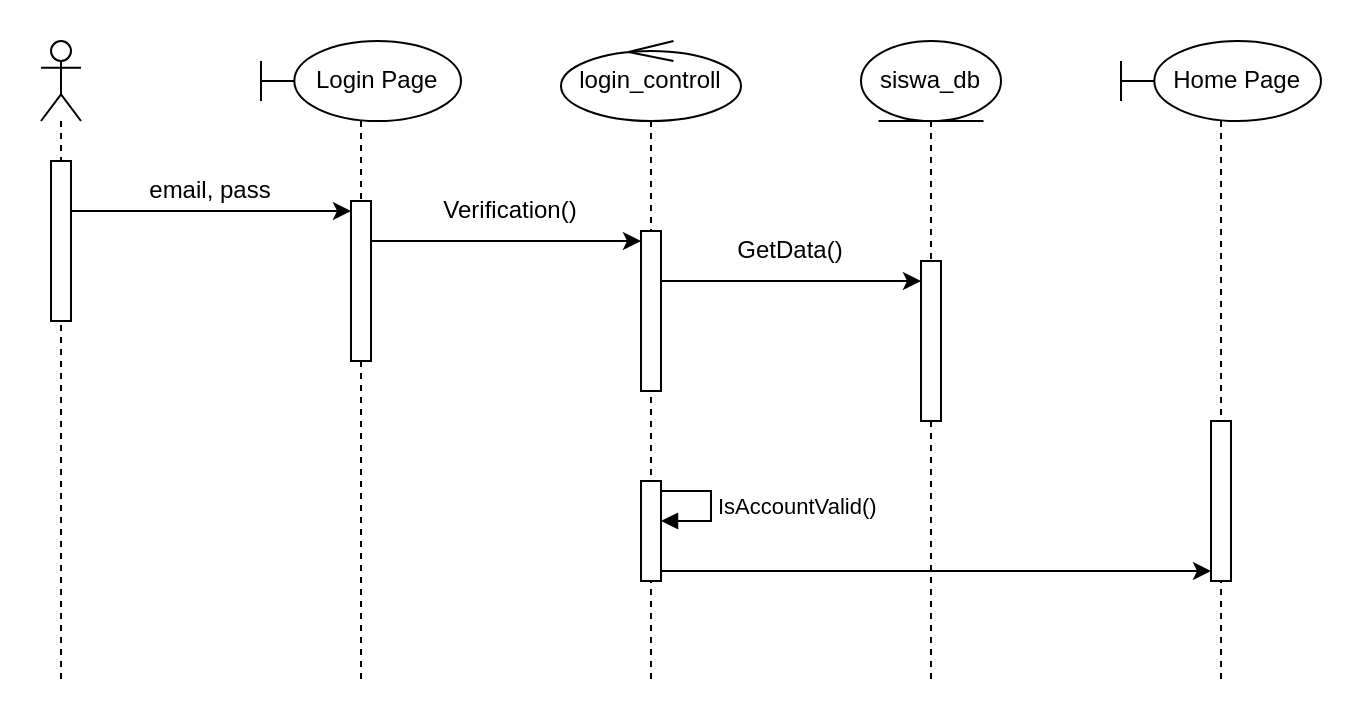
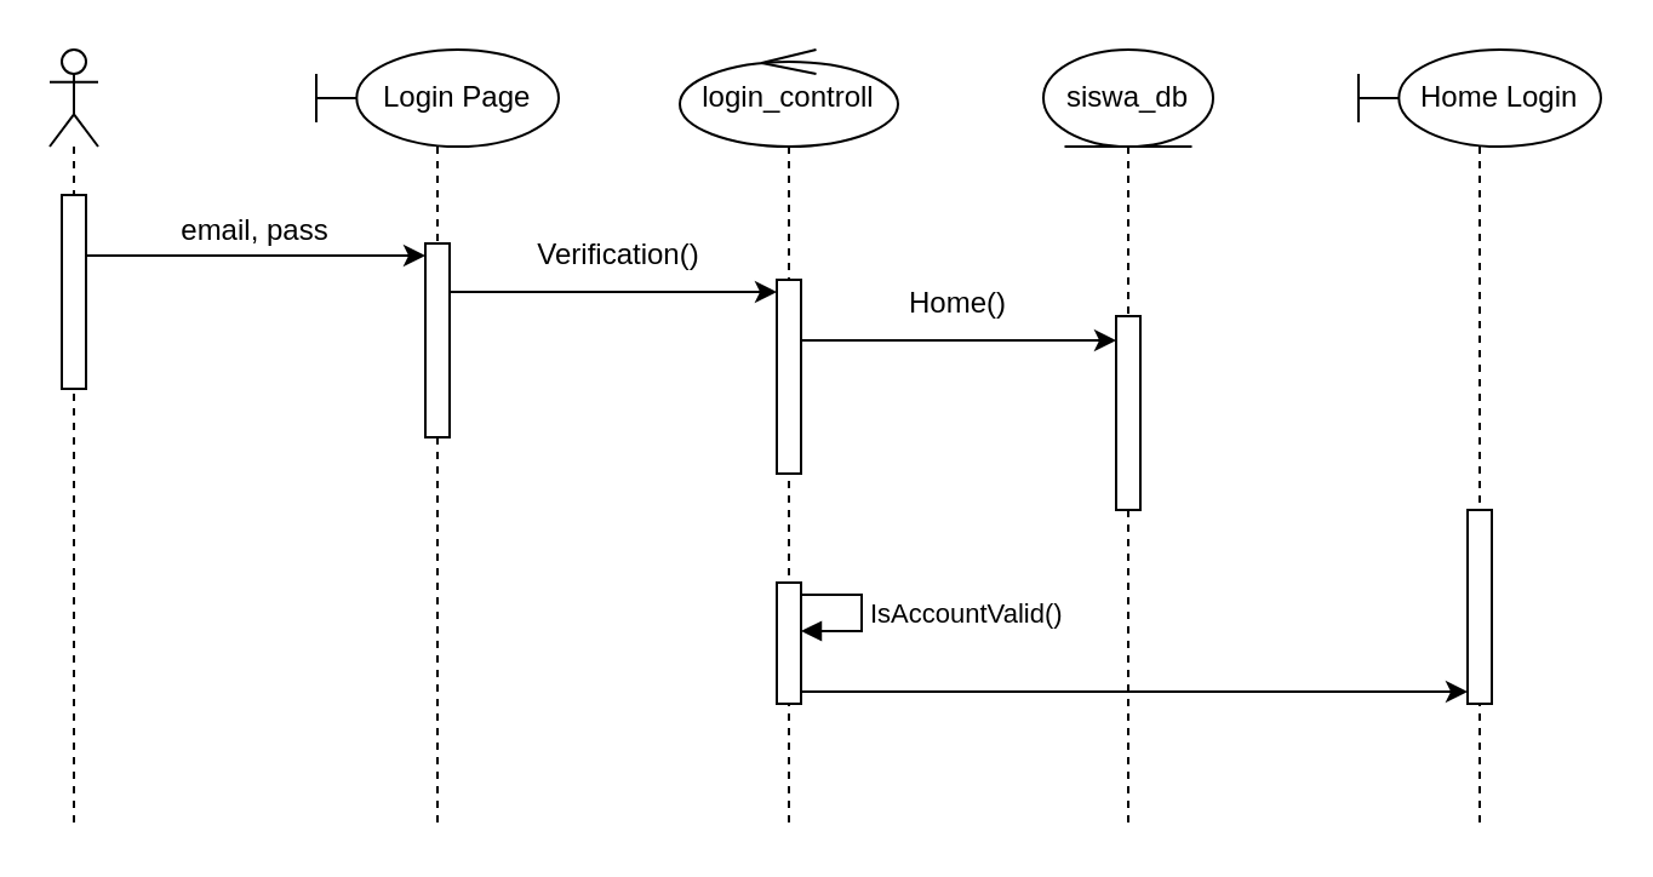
  <mxCell id="0" />
  <mxCell id="1" parent="0" />
  <mxCell id="2" value="" style="shape=umlLifeline;perimeter=lifelinePerimeter;whiteSpace=wrap;html=1;container=1;dropTarget=0;collapsible=0;recursiveResize=0;outlineConnect=0;portConstraint=eastwest;newEdgeStyle={&quot;curved&quot;:0,&quot;rounded&quot;:0};participant=umlActor;" vertex="1" parent="1"><mxGeometry x="20" y="20" width="20" height="320" as="geometry" /></mxCell>
  <mxCell id="3" value="" style="html=1;points=[[0,0,0,0,5],[0,1,0,0,-5],[1,0,0,0,5],[1,1,0,0,-5]];perimeter=orthogonalPerimeter;outlineConnect=0;targetShapes=umlLifeline;portConstraint=eastwest;newEdgeStyle={&quot;curved&quot;:0,&quot;rounded&quot;:0};" vertex="1" parent="2"><mxGeometry x="5" y="60" width="10" height="80" as="geometry" /></mxCell>
  <mxCell id="4" value="&amp;nbsp; &amp;nbsp; &amp;nbsp;Login Page" style="shape=umlLifeline;perimeter=lifelinePerimeter;whiteSpace=wrap;html=1;container=1;dropTarget=0;collapsible=0;recursiveResize=0;outlineConnect=0;portConstraint=eastwest;newEdgeStyle={&quot;curved&quot;:0,&quot;rounded&quot;:0};participant=umlBoundary;align=center;" vertex="1" parent="1"><mxGeometry x="130" y="20" width="100" height="320" as="geometry" /></mxCell>
  <mxCell id="5" value="" style="html=1;points=[[0,0,0,0,5],[0,1,0,0,-5],[1,0,0,0,5],[1,1,0,0,-5]];perimeter=orthogonalPerimeter;outlineConnect=0;targetShapes=umlLifeline;portConstraint=eastwest;newEdgeStyle={&quot;curved&quot;:0,&quot;rounded&quot;:0};" vertex="1" parent="4"><mxGeometry x="45" y="80" width="10" height="80" as="geometry" /></mxCell>
  <mxCell id="6" style="edgeStyle=orthogonalEdgeStyle;rounded=0;orthogonalLoop=1;jettySize=auto;html=1;curved=0;exitX=1;exitY=0;exitDx=0;exitDy=5;exitPerimeter=0;entryX=0;entryY=0;entryDx=0;entryDy=5;entryPerimeter=0;" edge="1" parent="1" source="3" target="5"><mxGeometry relative="1" as="geometry"><Array as="points"><mxPoint x="35" y="105" /></Array></mxGeometry></mxCell>
  <mxCell id="7" value="email, pass" style="text;html=1;strokeColor=none;fillColor=none;align=center;verticalAlign=middle;whiteSpace=wrap;rounded=0;" vertex="1" parent="1"><mxGeometry x="70" y="80" width="70" height="30" as="geometry" /></mxCell>
  <mxCell id="8" value="login_controll" style="shape=umlLifeline;perimeter=lifelinePerimeter;whiteSpace=wrap;html=1;container=1;dropTarget=0;collapsible=0;recursiveResize=0;outlineConnect=0;portConstraint=eastwest;newEdgeStyle={&quot;curved&quot;:0,&quot;rounded&quot;:0};participant=umlControl;" vertex="1" parent="1"><mxGeometry x="280" y="20" width="90" height="320" as="geometry" /></mxCell>
  <mxCell id="9" value="" style="html=1;points=[[0,0,0,0,5],[0,1,0,0,-5],[1,0,0,0,5],[1,1,0,0,-5]];perimeter=orthogonalPerimeter;outlineConnect=0;targetShapes=umlLifeline;portConstraint=eastwest;newEdgeStyle={&quot;curved&quot;:0,&quot;rounded&quot;:0};" vertex="1" parent="8"><mxGeometry x="40" y="95" width="10" height="80" as="geometry" /></mxCell>
  <mxCell id="10" value="Verification()" style="text;html=1;strokeColor=none;fillColor=none;align=center;verticalAlign=middle;whiteSpace=wrap;rounded=0;" vertex="1" parent="1"><mxGeometry x="220" y="90" width="70" height="30" as="geometry" /></mxCell>
  <mxCell id="11" style="edgeStyle=orthogonalEdgeStyle;rounded=0;orthogonalLoop=1;jettySize=auto;html=1;curved=0;exitX=1;exitY=0;exitDx=0;exitDy=5;exitPerimeter=0;" edge="1" parent="1" source="5" target="9"><mxGeometry relative="1" as="geometry"><Array as="points"><mxPoint x="185" y="120" /></Array></mxGeometry></mxCell>
  <mxCell id="12" value="siswa_db" style="shape=umlLifeline;perimeter=lifelinePerimeter;whiteSpace=wrap;html=1;container=1;dropTarget=0;collapsible=0;recursiveResize=0;outlineConnect=0;portConstraint=eastwest;newEdgeStyle={&quot;curved&quot;:0,&quot;rounded&quot;:0};participant=umlEntity;" vertex="1" parent="1"><mxGeometry x="430" y="20" width="70" height="320" as="geometry" /></mxCell>
  <mxCell id="13" value="" style="html=1;points=[[0,0,0,0,5],[0,1,0,0,-5],[1,0,0,0,5],[1,1,0,0,-5]];perimeter=orthogonalPerimeter;outlineConnect=0;targetShapes=umlLifeline;portConstraint=eastwest;newEdgeStyle={&quot;curved&quot;:0,&quot;rounded&quot;:0};" vertex="1" parent="12"><mxGeometry x="30" y="110" width="10" height="80" as="geometry" /></mxCell>
  <mxCell id="14" style="edgeStyle=orthogonalEdgeStyle;rounded=0;orthogonalLoop=1;jettySize=auto;html=1;curved=0;exitX=1;exitY=1;exitDx=0;exitDy=-5;exitPerimeter=0;" edge="1" parent="1" source="9" target="13"><mxGeometry relative="1" as="geometry"><Array as="points"><mxPoint x="330" y="140" /></Array></mxGeometry></mxCell>
- <mxCell id="15" value="GetData()" style="text;html=1;strokeColor=none;fillColor=none;align=center;verticalAlign=middle;whiteSpace=wrap;rounded=0;" vertex="1" parent="1"><mxGeometry x="360" y="110" width="70" height="30" as="geometry" /></mxCell>
- <mxCell id="16" value="&amp;nbsp; &amp;nbsp; &amp;nbsp;Home Page" style="shape=umlLifeline;perimeter=lifelinePerimeter;whiteSpace=wrap;html=1;container=1;dropTarget=0;collapsible=0;recursiveResize=0;outlineConnect=0;portConstraint=eastwest;newEdgeStyle={&quot;curved&quot;:0,&quot;rounded&quot;:0};participant=umlBoundary;align=center;" vertex="1" parent="1"><mxGeometry x="560" y="20" width="100" height="320" as="geometry" /></mxCell>
+ <mxCell id="15" value="Home()" style="text;html=1;strokeColor=none;fillColor=none;align=center;verticalAlign=middle;whiteSpace=wrap;rounded=0;" vertex="1" parent="1"><mxGeometry x="360" y="110" width="70" height="30" as="geometry" /></mxCell>
+ <mxCell id="16" value="&amp;nbsp; &amp;nbsp; &amp;nbsp;Home Login" style="shape=umlLifeline;perimeter=lifelinePerimeter;whiteSpace=wrap;html=1;container=1;dropTarget=0;collapsible=0;recursiveResize=0;outlineConnect=0;portConstraint=eastwest;newEdgeStyle={&quot;curved&quot;:0,&quot;rounded&quot;:0};participant=umlBoundary;align=center;" vertex="1" parent="1"><mxGeometry x="560" y="20" width="100" height="320" as="geometry" /></mxCell>
  <mxCell id="17" value="" style="html=1;points=[[0,0,0,0,5],[0,1,0,0,-5],[1,0,0,0,5],[1,1,0,0,-5]];perimeter=orthogonalPerimeter;outlineConnect=0;targetShapes=umlLifeline;portConstraint=eastwest;newEdgeStyle={&quot;curved&quot;:0,&quot;rounded&quot;:0};" vertex="1" parent="16"><mxGeometry x="-240" y="220" width="10" height="50" as="geometry" /></mxCell>
  <mxCell id="18" value="IsAccountValid()" style="html=1;align=left;spacingLeft=2;endArrow=block;rounded=0;edgeStyle=orthogonalEdgeStyle;curved=0;rounded=0;exitX=1;exitY=0;exitDx=0;exitDy=5;exitPerimeter=0;" edge="1" target="17" parent="16" source="17"><mxGeometry relative="1" as="geometry"><mxPoint x="-235" y="200" as="sourcePoint" /><Array as="points"><mxPoint x="-205" y="225" /><mxPoint x="-205" y="240" /></Array></mxGeometry></mxCell>
  <mxCell id="19" style="edgeStyle=orthogonalEdgeStyle;rounded=0;orthogonalLoop=1;jettySize=auto;html=1;curved=0;exitX=1;exitY=1;exitDx=0;exitDy=-5;exitPerimeter=0;entryX=0;entryY=1;entryDx=0;entryDy=-5;entryPerimeter=0;" edge="1" parent="16" source="17" target="20"><mxGeometry relative="1" as="geometry"><mxPoint x="20" y="265" as="targetPoint" /></mxGeometry></mxCell>
  <mxCell id="20" value="" style="html=1;points=[[0,0,0,0,5],[0,1,0,0,-5],[1,0,0,0,5],[1,1,0,0,-5]];perimeter=orthogonalPerimeter;outlineConnect=0;targetShapes=umlLifeline;portConstraint=eastwest;newEdgeStyle={&quot;curved&quot;:0,&quot;rounded&quot;:0};" vertex="1" parent="16"><mxGeometry x="45" y="190" width="10" height="80" as="geometry" /></mxCell>
